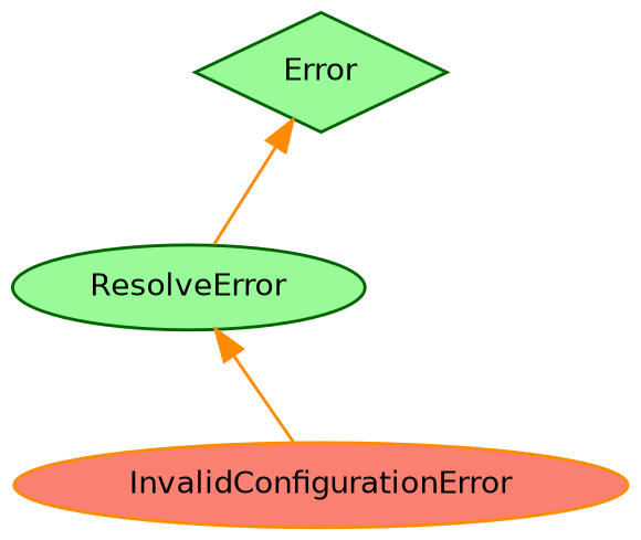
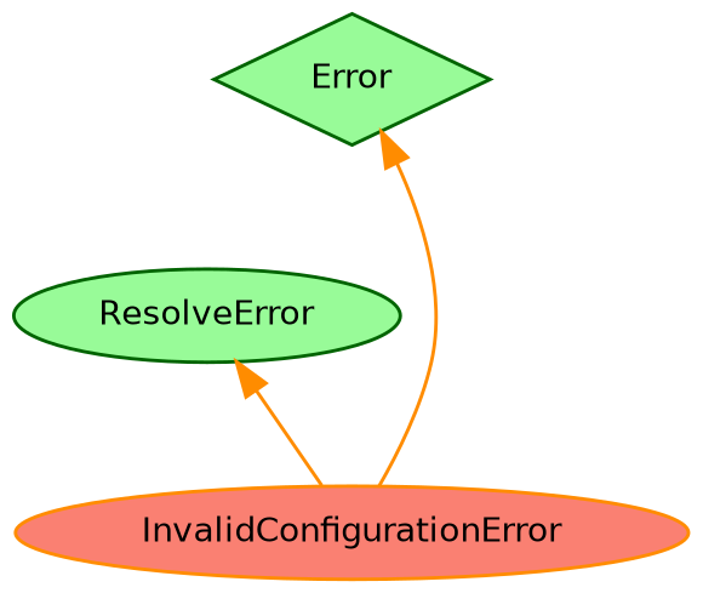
  digraph {
    node [color=darkgreen fillcolor=palegreen fontname=Helvetica fontsize=10 shape=ellipse style=filled]
    edge [color=darkorange dir=back fontname=Helvetica fontsize=10 labelfontname=Helvetica labelfontsize=10 style=solid]
    n1 [fontcolor=black height=0.2 label=ResolveError width=0.4]
    n2 [color=darkorange fillcolor=salmon height=0.2 label=InvalidConfigurationError width=0.4]
    n3 [height=0.2 label=Error shape=diamond width=0.4]
    n1 -> n2
-   n3 -> n1
+   n3 -> n2
  }
